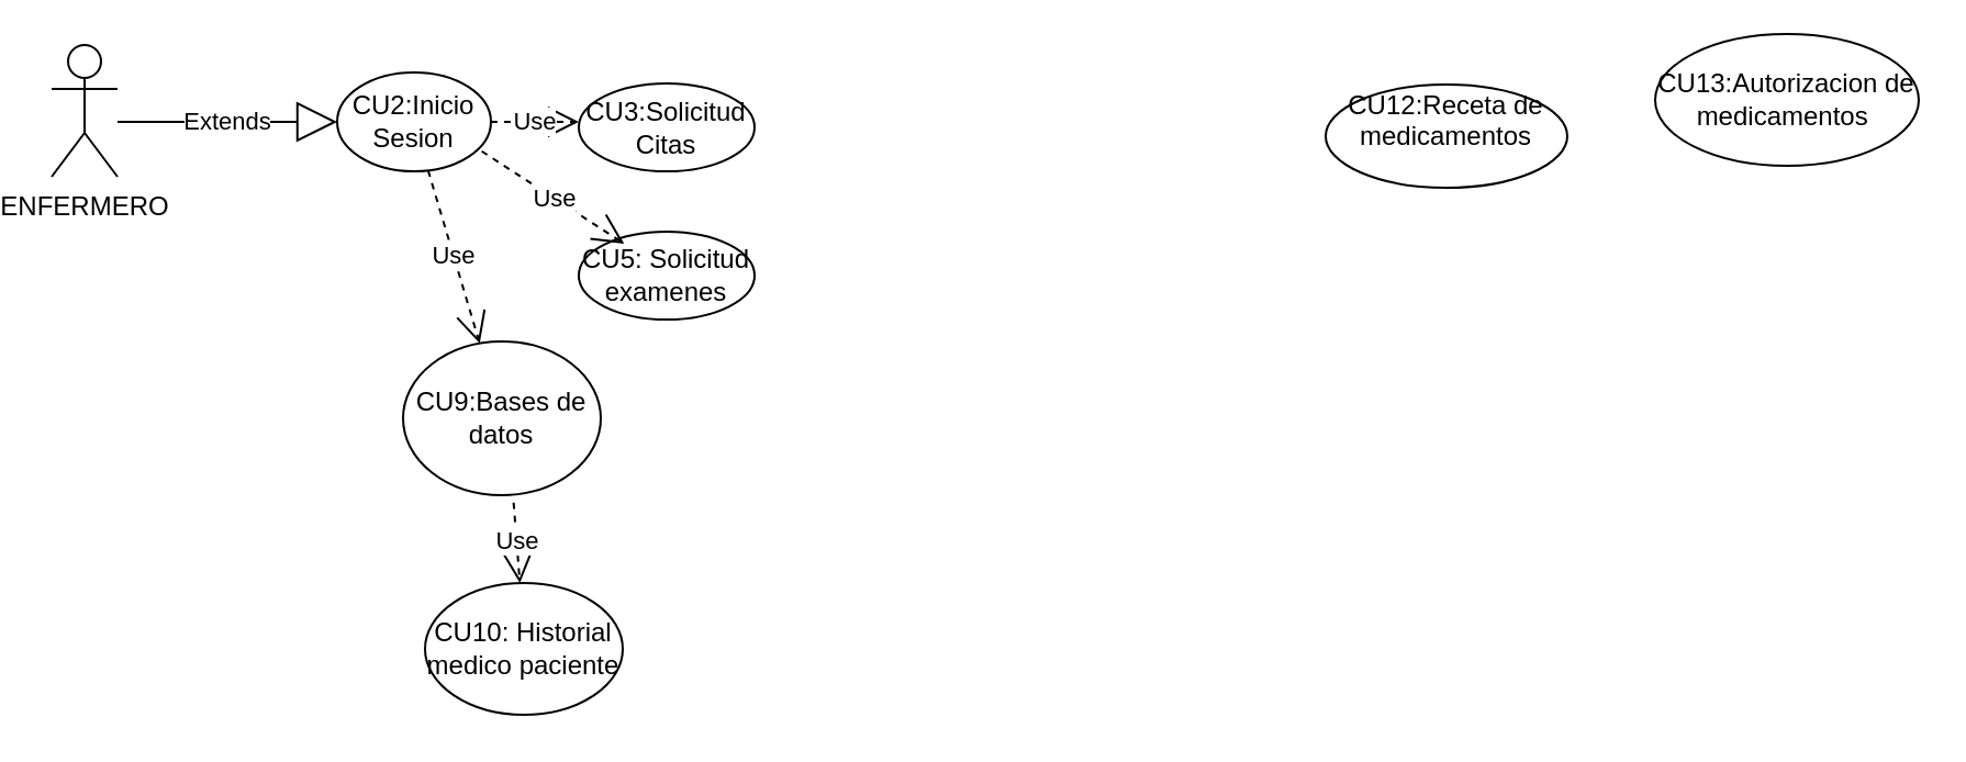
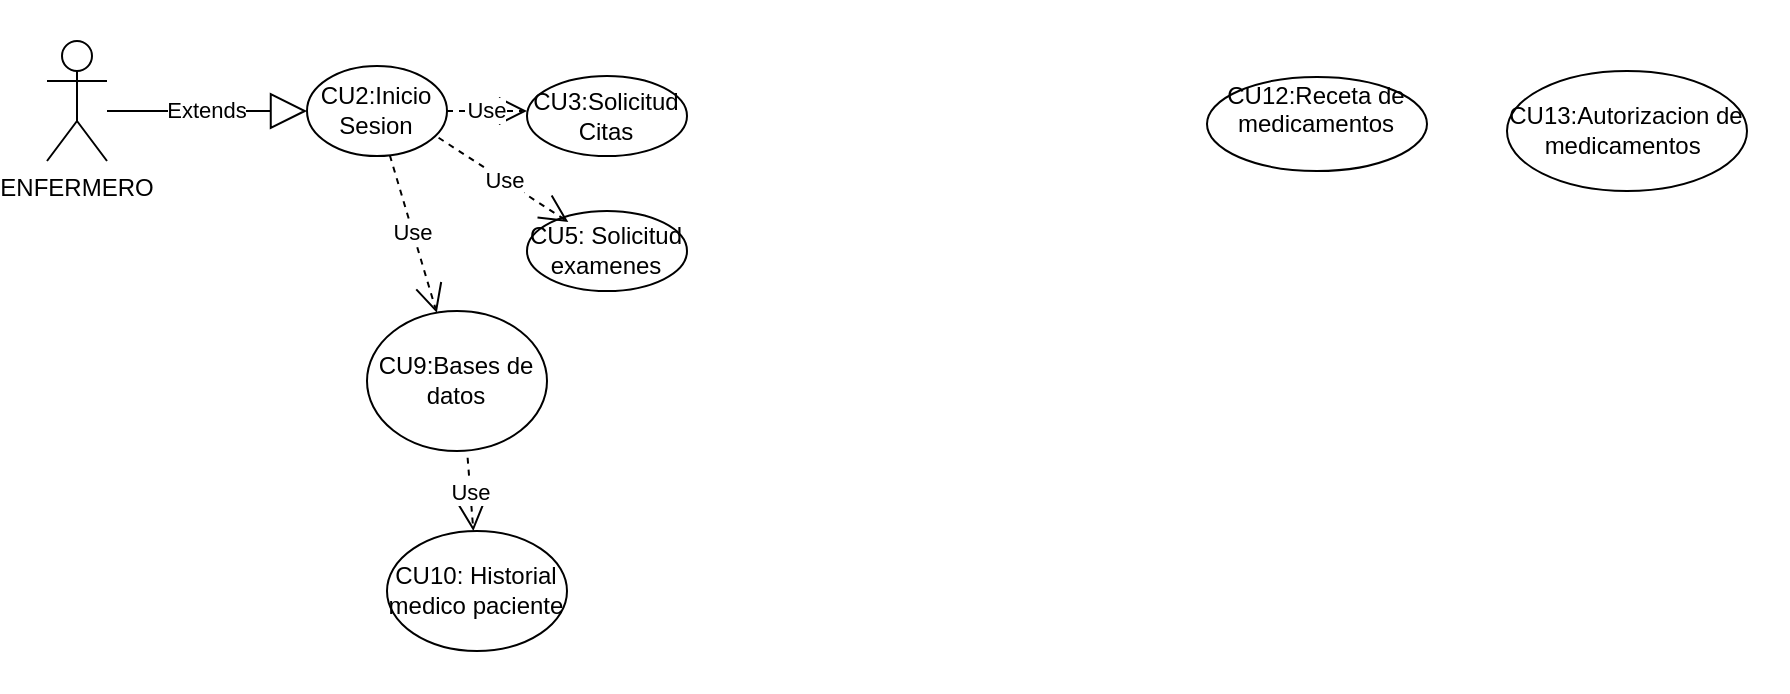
  <mxCell id="0" />
  <mxCell id="1" parent="0" />
  <mxCell id="2" value="&lt;font style=&quot;vertical-align: inherit;&quot;&gt;&lt;font style=&quot;vertical-align: inherit;&quot;&gt;ENFERMERO&lt;/font&gt;&lt;/font&gt;" style="shape=umlActor;verticalLabelPosition=bottom;verticalAlign=top;html=1;" vertex="1" parent="1"><mxGeometry x="20" y="20" width="30" height="60" as="geometry" /></mxCell>
  <mxCell id="3" value="CU2:Inicio Sesion" style="ellipse;whiteSpace=wrap;html=1;" vertex="1" parent="1"><mxGeometry x="150" y="32.5" width="70" height="45" as="geometry" /></mxCell>
  <mxCell id="4" value="CU3:Solicitud Citas" style="ellipse;whiteSpace=wrap;html=1;" vertex="1" parent="1"><mxGeometry x="260" y="37.5" width="80" height="40" as="geometry" /></mxCell>
  <mxCell id="5" value="CU5: Solicitud examenes" style="ellipse;whiteSpace=wrap;html=1;" vertex="1" parent="1"><mxGeometry x="260" y="105" width="80" height="40" as="geometry" /></mxCell>
  <mxCell id="6" value="Extends" style="endArrow=block;endSize=16;endFill=0;html=1;rounded=0;" edge="1" parent="1"><mxGeometry width="160" relative="1" as="geometry"><mxPoint x="50" y="55" as="sourcePoint" /><mxPoint x="150" y="55" as="targetPoint" /></mxGeometry></mxCell>
  <mxCell id="7" value="Use" style="endArrow=open;endSize=12;dashed=1;html=1;rounded=0;" edge="1" parent="1" source="3"><mxGeometry width="160" relative="1" as="geometry"><mxPoint x="220" y="55" as="sourcePoint" /><mxPoint x="260" y="55" as="targetPoint" /></mxGeometry></mxCell>
  <mxCell id="8" value="Use" style="endArrow=open;endSize=12;dashed=1;html=1;rounded=0;exitX=0.94;exitY=0.797;exitDx=0;exitDy=0;exitPerimeter=0;entryX=0.258;entryY=0.136;entryDx=0;entryDy=0;entryPerimeter=0;" edge="1" parent="1" source="3" target="5"><mxGeometry width="160" relative="1" as="geometry"><mxPoint x="200" y="85" as="sourcePoint" /><mxPoint x="260" y="125" as="targetPoint" /></mxGeometry></mxCell>
  <mxCell id="9" value="CU9:Bases de datos" style="ellipse;whiteSpace=wrap;html=1;" vertex="1" parent="1"><mxGeometry x="180" y="155" width="90" height="70" as="geometry" /></mxCell>
  <mxCell id="10" value="Use" style="endArrow=open;endSize=12;dashed=1;html=1;rounded=0;" edge="1" parent="1" source="3" target="9"><mxGeometry width="160" relative="1" as="geometry"><mxPoint x="50" y="204.66" as="sourcePoint" /><mxPoint x="210" y="204.66" as="targetPoint" /></mxGeometry></mxCell>
  <mxCell id="11" value="CU10: Historial medico paciente" style="ellipse;whiteSpace=wrap;html=1;" vertex="1" parent="1"><mxGeometry x="190" y="265" width="90" height="60" as="geometry" /></mxCell>
  <mxCell id="12" value="Use" style="endArrow=open;endSize=12;dashed=1;html=1;rounded=0;exitX=0.559;exitY=1.048;exitDx=0;exitDy=0;exitPerimeter=0;" edge="1" parent="1" source="9" target="11"><mxGeometry width="160" relative="1" as="geometry"><mxPoint x="240" y="235" as="sourcePoint" /><mxPoint x="400" y="235" as="targetPoint" /></mxGeometry></mxCell>
  <mxCell id="13" value="CU12:Receta de medicamentos&lt;div&gt;&lt;br&gt;&lt;/div&gt;" style="ellipse;whiteSpace=wrap;html=1;" vertex="1" parent="1"><mxGeometry x="600" y="38" width="110" height="47" as="geometry" /></mxCell>
- <mxCell id="14" value="CU13:Autorizacion de medicamentos&amp;nbsp;" style="ellipse;whiteSpace=wrap;html=1;" vertex="1" parent="1"><mxGeometry x="750" y="15" width="120" height="60" as="geometry" /></mxCell>
+ <mxCell id="14" value="CU13:Autorizacion de medicamentos&amp;nbsp;" style="ellipse;whiteSpace=wrap;html=1;" vertex="1" parent="1"><mxGeometry x="750" y="35" width="120" height="60" as="geometry" /></mxCell>
